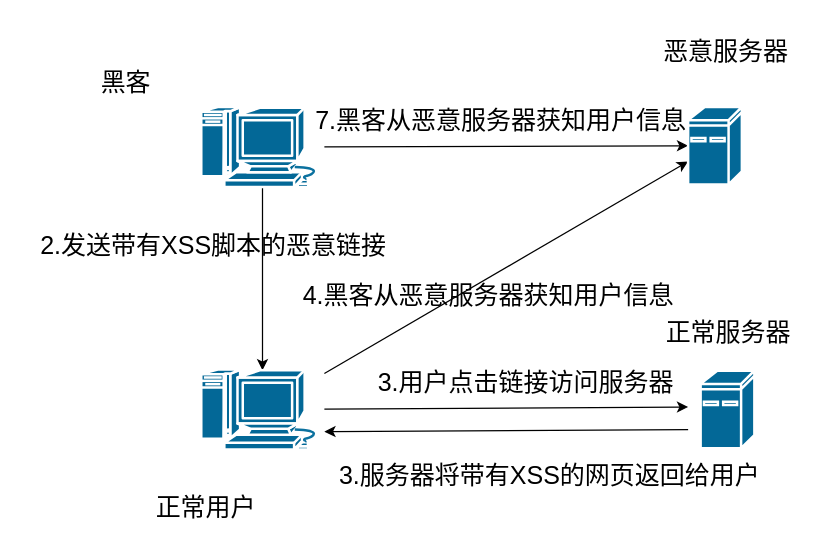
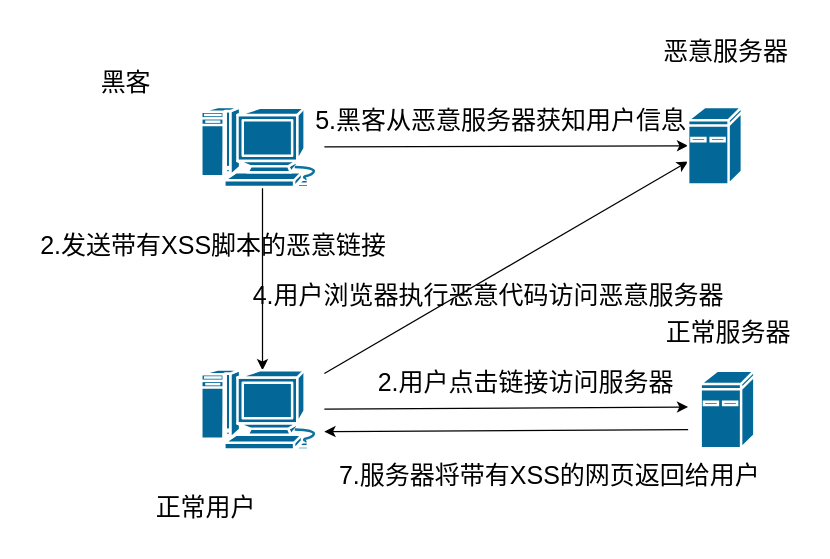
  <mxCell id="0" />
  <mxCell id="1" parent="0" />
  <mxCell id="2" style="edgeStyle=orthogonalEdgeStyle;rounded=0;orthogonalLoop=1;jettySize=auto;html=1;entryX=0.5;entryY=0.01;entryDx=0;entryDy=0;entryPerimeter=0;fontSize=20;" edge="1" parent="1" source="4" target="7"><mxGeometry relative="1" as="geometry" /></mxCell>
  <mxCell id="3" style="edgeStyle=none;rounded=0;orthogonalLoop=1;jettySize=auto;html=1;entryX=0;entryY=0.5;entryDx=0;entryDy=0;entryPerimeter=0;fontSize=20;" edge="1" parent="1" source="4" target="8"><mxGeometry relative="1" as="geometry" /></mxCell>
  <mxCell id="4" value="" style="shape=mxgraph.cisco.computers_and_peripherals.macintosh;sketch=0;html=1;pointerEvents=1;dashed=0;fillColor=#036897;strokeColor=#ffffff;strokeWidth=2;verticalLabelPosition=bottom;verticalAlign=top;align=center;outlineConnect=0;" vertex="1" parent="1"><mxGeometry x="160" y="85" width="99" height="64" as="geometry" /></mxCell>
  <mxCell id="5" style="rounded=0;orthogonalLoop=1;jettySize=auto;html=1;fontSize=20;" edge="1" parent="1" source="7" target="8"><mxGeometry relative="1" as="geometry" /></mxCell>
  <mxCell id="6" style="edgeStyle=none;rounded=0;orthogonalLoop=1;jettySize=auto;html=1;fontSize=20;" edge="1" parent="1" source="7"><mxGeometry relative="1" as="geometry"><mxPoint x="550" y="325" as="targetPoint" /></mxGeometry></mxCell>
  <mxCell id="7" value="" style="shape=mxgraph.cisco.computers_and_peripherals.macintosh;sketch=0;html=1;pointerEvents=1;dashed=0;fillColor=#036897;strokeColor=#ffffff;strokeWidth=2;verticalLabelPosition=bottom;verticalAlign=top;align=center;outlineConnect=0;" vertex="1" parent="1"><mxGeometry x="160" y="295" width="99" height="64" as="geometry" /></mxCell>
  <mxCell id="8" value="" style="shape=mxgraph.cisco.computers_and_peripherals.ibm_mini_as400;sketch=0;html=1;pointerEvents=1;dashed=0;fillColor=#036897;strokeColor=#ffffff;strokeWidth=2;verticalLabelPosition=bottom;verticalAlign=top;align=center;outlineConnect=0;" vertex="1" parent="1"><mxGeometry x="550" y="85" width="43" height="62" as="geometry" /></mxCell>
  <mxCell id="9" value="" style="shape=mxgraph.cisco.computers_and_peripherals.ibm_mini_as400;sketch=0;html=1;pointerEvents=1;dashed=0;fillColor=#036897;strokeColor=#ffffff;strokeWidth=2;verticalLabelPosition=bottom;verticalAlign=top;align=center;outlineConnect=0;" vertex="1" parent="1"><mxGeometry x="560" y="296" width="43" height="62" as="geometry" /></mxCell>
  <mxCell id="10" value="&lt;font style=&quot;font-size: 20px;&quot;&gt;黑客&lt;/font&gt;" style="text;html=1;align=center;verticalAlign=middle;resizable=0;points=[];autosize=1;strokeColor=none;fillColor=none;" vertex="1" parent="1"><mxGeometry x="69.5" y="45" width="60" height="40" as="geometry" /></mxCell>
  <mxCell id="11" value="&lt;font style=&quot;font-size: 20px;&quot;&gt;正常用户&lt;/font&gt;" style="text;html=1;align=center;verticalAlign=middle;resizable=0;points=[];autosize=1;strokeColor=none;fillColor=none;" vertex="1" parent="1"><mxGeometry x="114" y="385" width="100" height="40" as="geometry" /></mxCell>
  <mxCell id="12" style="edgeStyle=none;rounded=0;orthogonalLoop=1;jettySize=auto;html=1;fontSize=20;endArrow=none;endFill=0;startArrow=classic;startFill=1;" edge="1" parent="1"><mxGeometry relative="1" as="geometry"><mxPoint x="259" y="344.709" as="sourcePoint" /><mxPoint x="550" y="343" as="targetPoint" /></mxGeometry></mxCell>
  <mxCell id="13" value="&lt;font style=&quot;font-size: 20px;&quot;&gt;2.发送带有XSS脚本的恶意链接&lt;/font&gt;" style="text;html=1;align=center;verticalAlign=middle;resizable=0;points=[];autosize=1;strokeColor=none;fillColor=none;" vertex="1" parent="1"><mxGeometry x="20" y="175" width="300" height="40" as="geometry" /></mxCell>
  <mxCell id="14" value="&lt;font style=&quot;font-size: 20px;&quot;&gt;恶意服务器&lt;/font&gt;" style="text;html=1;align=center;verticalAlign=middle;resizable=0;points=[];autosize=1;strokeColor=none;fillColor=none;" vertex="1" parent="1"><mxGeometry x="520" y="20" width="120" height="40" as="geometry" /></mxCell>
  <mxCell id="15" value="&lt;font style=&quot;font-size: 20px;&quot;&gt;正常服务器&lt;/font&gt;" style="text;html=1;align=center;verticalAlign=middle;resizable=0;points=[];autosize=1;strokeColor=none;fillColor=none;" vertex="1" parent="1"><mxGeometry x="521.5" y="245" width="120" height="40" as="geometry" /></mxCell>
- <mxCell id="16" value="&lt;font style=&quot;font-size: 20px;&quot;&gt;7.黑客从恶意服务器获知用户信息&lt;/font&gt;" style="text;html=1;align=center;verticalAlign=middle;resizable=0;points=[];autosize=1;strokeColor=none;fillColor=none;" vertex="1" parent="1"><mxGeometry x="240" y="75" width="320" height="40" as="geometry" /></mxCell>
- <mxCell id="17" value="&lt;font style=&quot;font-size: 20px;&quot;&gt;3.用户点击链接访问服务器&lt;/font&gt;" style="text;html=1;align=center;verticalAlign=middle;resizable=0;points=[];autosize=1;strokeColor=none;fillColor=none;" vertex="1" parent="1"><mxGeometry x="290" y="285" width="260" height="40" as="geometry" /></mxCell>
- <mxCell id="18" value="&lt;font style=&quot;font-size: 20px;&quot;&gt;3.服务器将带有XSS的网页返回给用户&lt;/font&gt;" style="text;html=1;align=center;verticalAlign=middle;resizable=0;points=[];autosize=1;strokeColor=none;fillColor=none;" vertex="1" parent="1"><mxGeometry x="259" y="359" width="360" height="40" as="geometry" /></mxCell>
- <mxCell id="19" value="&lt;font style=&quot;font-size: 20px;&quot;&gt;4.黑客从恶意服务器获知用户信息&lt;/font&gt;" style="text;html=1;align=center;verticalAlign=middle;resizable=0;points=[];autosize=1;strokeColor=none;fillColor=none;" vertex="1" parent="1"><mxGeometry x="190" y="215" width="400" height="40" as="geometry" /></mxCell>
+ <mxCell id="16" value="&lt;font style=&quot;font-size: 20px;&quot;&gt;5.黑客从恶意服务器获知用户信息&lt;/font&gt;" style="text;html=1;align=center;verticalAlign=middle;resizable=0;points=[];autosize=1;strokeColor=none;fillColor=none;" vertex="1" parent="1"><mxGeometry x="240" y="75" width="320" height="40" as="geometry" /></mxCell>
+ <mxCell id="17" value="&lt;font style=&quot;font-size: 20px;&quot;&gt;2.用户点击链接访问服务器&lt;/font&gt;" style="text;html=1;align=center;verticalAlign=middle;resizable=0;points=[];autosize=1;strokeColor=none;fillColor=none;" vertex="1" parent="1"><mxGeometry x="290" y="285" width="260" height="40" as="geometry" /></mxCell>
+ <mxCell id="18" value="&lt;font style=&quot;font-size: 20px;&quot;&gt;7.服务器将带有XSS的网页返回给用户&lt;/font&gt;" style="text;html=1;align=center;verticalAlign=middle;resizable=0;points=[];autosize=1;strokeColor=none;fillColor=none;" vertex="1" parent="1"><mxGeometry x="259" y="359" width="360" height="40" as="geometry" /></mxCell>
+ <mxCell id="19" value="&lt;font style=&quot;font-size: 20px;&quot;&gt;4.用户浏览器执行恶意代码访问恶意服务器&lt;/font&gt;" style="text;html=1;align=center;verticalAlign=middle;resizable=0;points=[];autosize=1;strokeColor=none;fillColor=none;" vertex="1" parent="1"><mxGeometry x="190" y="215" width="400" height="40" as="geometry" /></mxCell>
